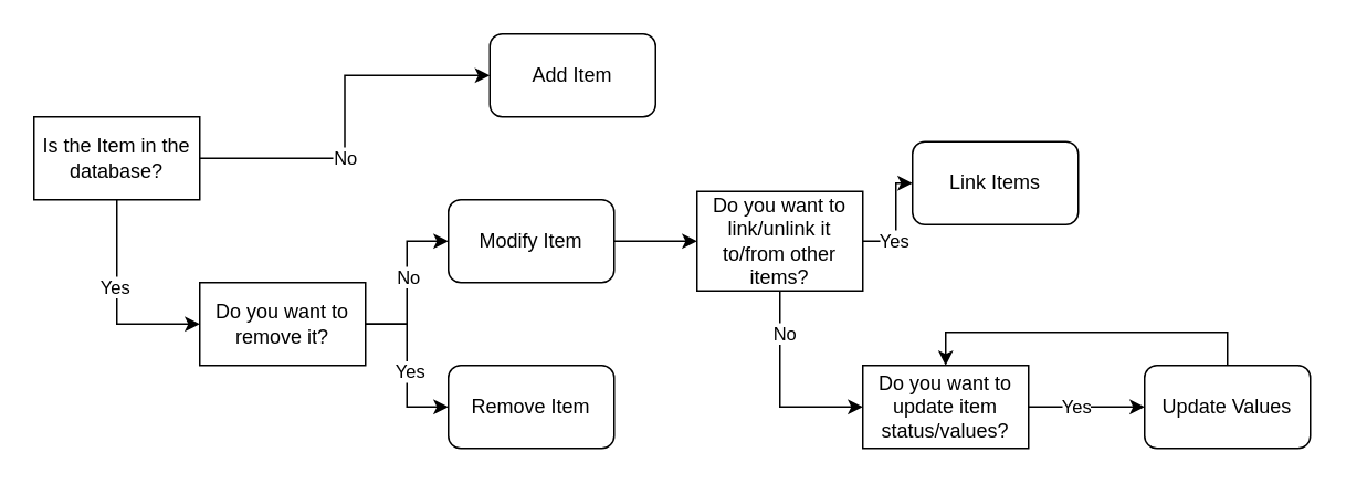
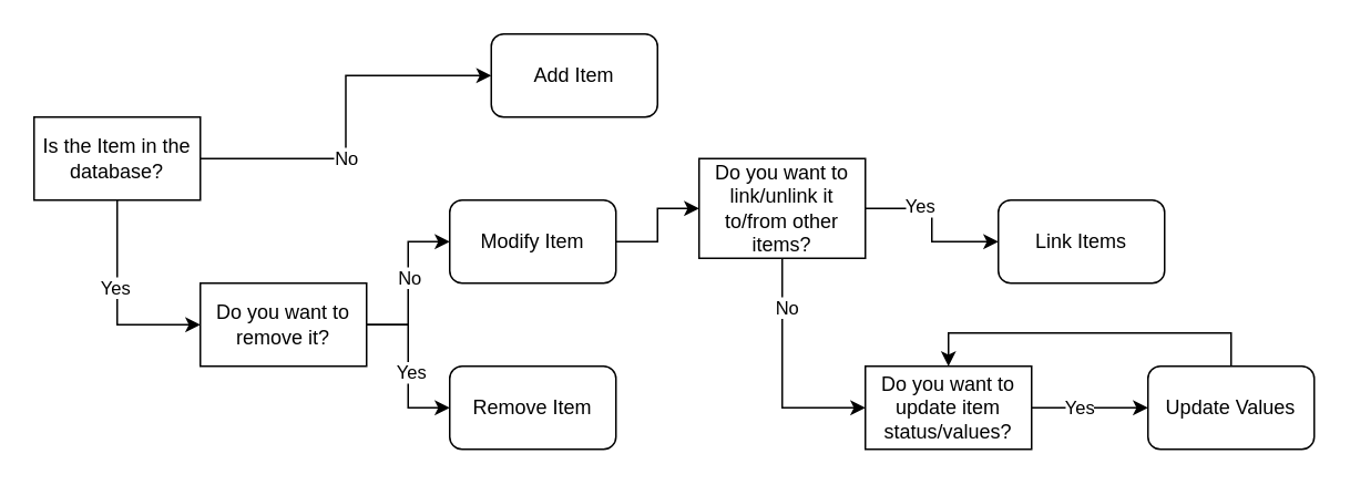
  <mxCell id="0" />
  <mxCell id="1" parent="0" />
  <mxCell id="2" style="edgeStyle=orthogonalEdgeStyle;rounded=0;orthogonalLoop=1;jettySize=auto;html=1;entryX=0;entryY=0.5;entryDx=0;entryDy=0;exitX=1;exitY=0.5;exitDx=0;exitDy=0;" edge="1" parent="1" source="10" target="7"><mxGeometry relative="1" as="geometry"><mxPoint x="100" y="95" as="sourcePoint" /></mxGeometry></mxCell>
  <mxCell id="3" value="No" style="edgeLabel;html=1;align=center;verticalAlign=middle;resizable=0;points=[];" vertex="1" connectable="0" parent="2"><mxGeometry x="-0.214" relative="1" as="geometry"><mxPoint as="offset" /></mxGeometry></mxCell>
  <mxCell id="4" value="Remove Item" style="rounded=1;whiteSpace=wrap;html=1;" vertex="1" parent="1"><mxGeometry x="270" y="220" width="100" height="50" as="geometry" /></mxCell>
  <mxCell id="5" style="edgeStyle=orthogonalEdgeStyle;rounded=0;orthogonalLoop=1;jettySize=auto;html=1;entryX=0;entryY=0.5;entryDx=0;entryDy=0;" edge="1" parent="1" source="6" target="20"><mxGeometry relative="1" as="geometry" /></mxCell>
  <mxCell id="6" value="Modify Item" style="rounded=1;whiteSpace=wrap;html=1;" vertex="1" parent="1"><mxGeometry x="270" y="120" width="100" height="50" as="geometry" /></mxCell>
  <mxCell id="7" value="Add Item" style="rounded=1;whiteSpace=wrap;html=1;" vertex="1" parent="1"><mxGeometry x="295" y="20" width="100" height="50" as="geometry" /></mxCell>
  <mxCell id="8" style="edgeStyle=orthogonalEdgeStyle;rounded=0;orthogonalLoop=1;jettySize=auto;html=1;entryX=0;entryY=0.5;entryDx=0;entryDy=0;" edge="1" parent="1" source="10" target="15"><mxGeometry relative="1" as="geometry" /></mxCell>
  <mxCell id="9" value="Yes" style="edgeLabel;html=1;align=center;verticalAlign=middle;resizable=0;points=[];" vertex="1" connectable="0" parent="8"><mxGeometry x="-0.17" y="-2" relative="1" as="geometry"><mxPoint as="offset" /></mxGeometry></mxCell>
  <mxCell id="10" value="Is the Item in the database?" style="rounded=0;whiteSpace=wrap;html=1;" vertex="1" parent="1"><mxGeometry x="20" y="70" width="100" height="50" as="geometry" /></mxCell>
  <mxCell id="11" style="edgeStyle=orthogonalEdgeStyle;rounded=0;orthogonalLoop=1;jettySize=auto;html=1;entryX=0;entryY=0.5;entryDx=0;entryDy=0;" edge="1" parent="1" source="15" target="6"><mxGeometry relative="1" as="geometry" /></mxCell>
  <mxCell id="12" value="No" style="edgeLabel;html=1;align=center;verticalAlign=middle;resizable=0;points=[];" vertex="1" connectable="0" parent="11"><mxGeometry x="0.082" relative="1" as="geometry"><mxPoint as="offset" /></mxGeometry></mxCell>
  <mxCell id="13" style="edgeStyle=orthogonalEdgeStyle;rounded=0;orthogonalLoop=1;jettySize=auto;html=1;entryX=0;entryY=0.5;entryDx=0;entryDy=0;" edge="1" parent="1" source="15" target="4"><mxGeometry relative="1" as="geometry" /></mxCell>
  <mxCell id="14" value="Yes" style="edgeLabel;html=1;align=center;verticalAlign=middle;resizable=0;points=[];" vertex="1" connectable="0" parent="13"><mxGeometry x="0.058" y="1" relative="1" as="geometry"><mxPoint as="offset" /></mxGeometry></mxCell>
  <mxCell id="15" value="Do you want to remove it?" style="rounded=0;whiteSpace=wrap;html=1;" vertex="1" parent="1"><mxGeometry x="120" y="170" width="100" height="50" as="geometry" /></mxCell>
  <mxCell id="16" style="edgeStyle=orthogonalEdgeStyle;rounded=0;orthogonalLoop=1;jettySize=auto;html=1;entryX=0;entryY=0.5;entryDx=0;entryDy=0;" edge="1" parent="1" source="20" target="24"><mxGeometry relative="1" as="geometry" /></mxCell>
  <mxCell id="17" value="Yes" style="edgeLabel;html=1;align=center;verticalAlign=middle;resizable=0;points=[];" vertex="1" connectable="0" parent="16"><mxGeometry x="-0.358" y="2" relative="1" as="geometry"><mxPoint as="offset" /></mxGeometry></mxCell>
  <mxCell id="18" style="edgeStyle=orthogonalEdgeStyle;rounded=0;orthogonalLoop=1;jettySize=auto;html=1;entryX=0;entryY=0.5;entryDx=0;entryDy=0;" edge="1" parent="1" source="20" target="23"><mxGeometry relative="1" as="geometry" /></mxCell>
  <mxCell id="19" value="No" style="edgeLabel;html=1;align=center;verticalAlign=middle;resizable=0;points=[];" vertex="1" connectable="0" parent="18"><mxGeometry x="-0.586" y="2" relative="1" as="geometry"><mxPoint as="offset" /></mxGeometry></mxCell>
- <mxCell id="20" value="Do you want to link/unlink it to/from other items?" style="rounded=0;whiteSpace=wrap;html=1;" vertex="1" parent="1"><mxGeometry x="420" y="115" width="100" height="60" as="geometry" /></mxCell>
+ <mxCell id="20" value="Do you want to link/unlink it to/from other items?" style="rounded=0;whiteSpace=wrap;html=1;" vertex="1" parent="1"><mxGeometry x="420" y="95" width="100" height="60" as="geometry" /></mxCell>
  <mxCell id="21" style="edgeStyle=orthogonalEdgeStyle;rounded=0;orthogonalLoop=1;jettySize=auto;html=1;entryX=0;entryY=0.5;entryDx=0;entryDy=0;" edge="1" parent="1" source="23" target="26"><mxGeometry relative="1" as="geometry" /></mxCell>
  <mxCell id="22" value="Yes" style="edgeLabel;html=1;align=center;verticalAlign=middle;resizable=0;points=[];" vertex="1" connectable="0" parent="21"><mxGeometry x="-0.213" y="1" relative="1" as="geometry"><mxPoint as="offset" /></mxGeometry></mxCell>
  <mxCell id="23" value="Do you want to update item status/values?" style="rounded=0;whiteSpace=wrap;html=1;" vertex="1" parent="1"><mxGeometry x="520" y="220" width="100" height="50" as="geometry" /></mxCell>
- <mxCell id="24" value="Link Items" style="rounded=1;whiteSpace=wrap;html=1;" vertex="1" parent="1"><mxGeometry x="550" y="85" width="100" height="50" as="geometry" /></mxCell>
+ <mxCell id="24" value="Link Items" style="rounded=1;whiteSpace=wrap;html=1;" vertex="1" parent="1"><mxGeometry x="600" y="120" width="100" height="50" as="geometry" /></mxCell>
  <mxCell id="25" style="edgeStyle=orthogonalEdgeStyle;rounded=0;orthogonalLoop=1;jettySize=auto;html=1;entryX=0.5;entryY=0;entryDx=0;entryDy=0;exitX=0.5;exitY=0;exitDx=0;exitDy=0;" edge="1" parent="1" source="26" target="23"><mxGeometry relative="1" as="geometry" /></mxCell>
  <mxCell id="26" value="Update Values" style="rounded=1;whiteSpace=wrap;html=1;" vertex="1" parent="1"><mxGeometry x="690" y="220" width="100" height="50" as="geometry" /></mxCell>
